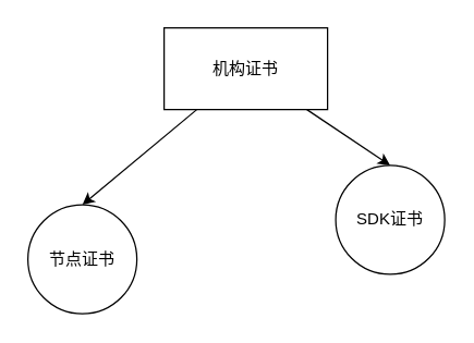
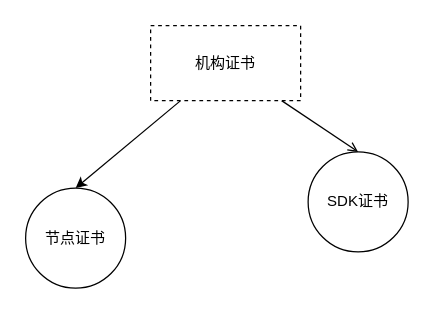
  <mxCell id="0" />
  <mxCell id="1" parent="0" />
  <mxCell id="2" style="edgeStyle=none;html=1;entryX=0.5;entryY=0;entryDx=0;entryDy=0;" edge="1" parent="1" source="4" target="5"><mxGeometry relative="1" as="geometry" /></mxCell>
- <mxCell id="3" style="edgeStyle=none;html=1;entryX=0.5;entryY=0;entryDx=0;entryDy=0;" edge="1" parent="1" source="4" target="6"><mxGeometry relative="1" as="geometry" /></mxCell>
- <mxCell id="4" value="机构证书" style="rounded=0;whiteSpace=wrap;html=1;" vertex="1" parent="1"><mxGeometry x="120" y="20" width="120" height="60" as="geometry" /></mxCell>
+ <mxCell id="3" style="edgeStyle=none;html=1;entryX=0.5;entryY=0;entryDx=0;entryDy=0;endArrow=open;" edge="1" parent="1" source="4" target="6"><mxGeometry relative="1" as="geometry" /></mxCell>
+ <mxCell id="4" value="机构证书" style="rounded=0;whiteSpace=wrap;html=1;dashed=1;" vertex="1" parent="1"><mxGeometry x="120" y="20" width="120" height="60" as="geometry" /></mxCell>
  <mxCell id="5" value="节点证书" style="ellipse;whiteSpace=wrap;html=1;aspect=fixed;" vertex="1" parent="1"><mxGeometry x="20" y="150" width="80" height="80" as="geometry" /></mxCell>
  <mxCell id="6" value="SDK证书" style="ellipse;whiteSpace=wrap;html=1;aspect=fixed;" vertex="1" parent="1"><mxGeometry x="246" y="121" width="80" height="80" as="geometry" /></mxCell>
